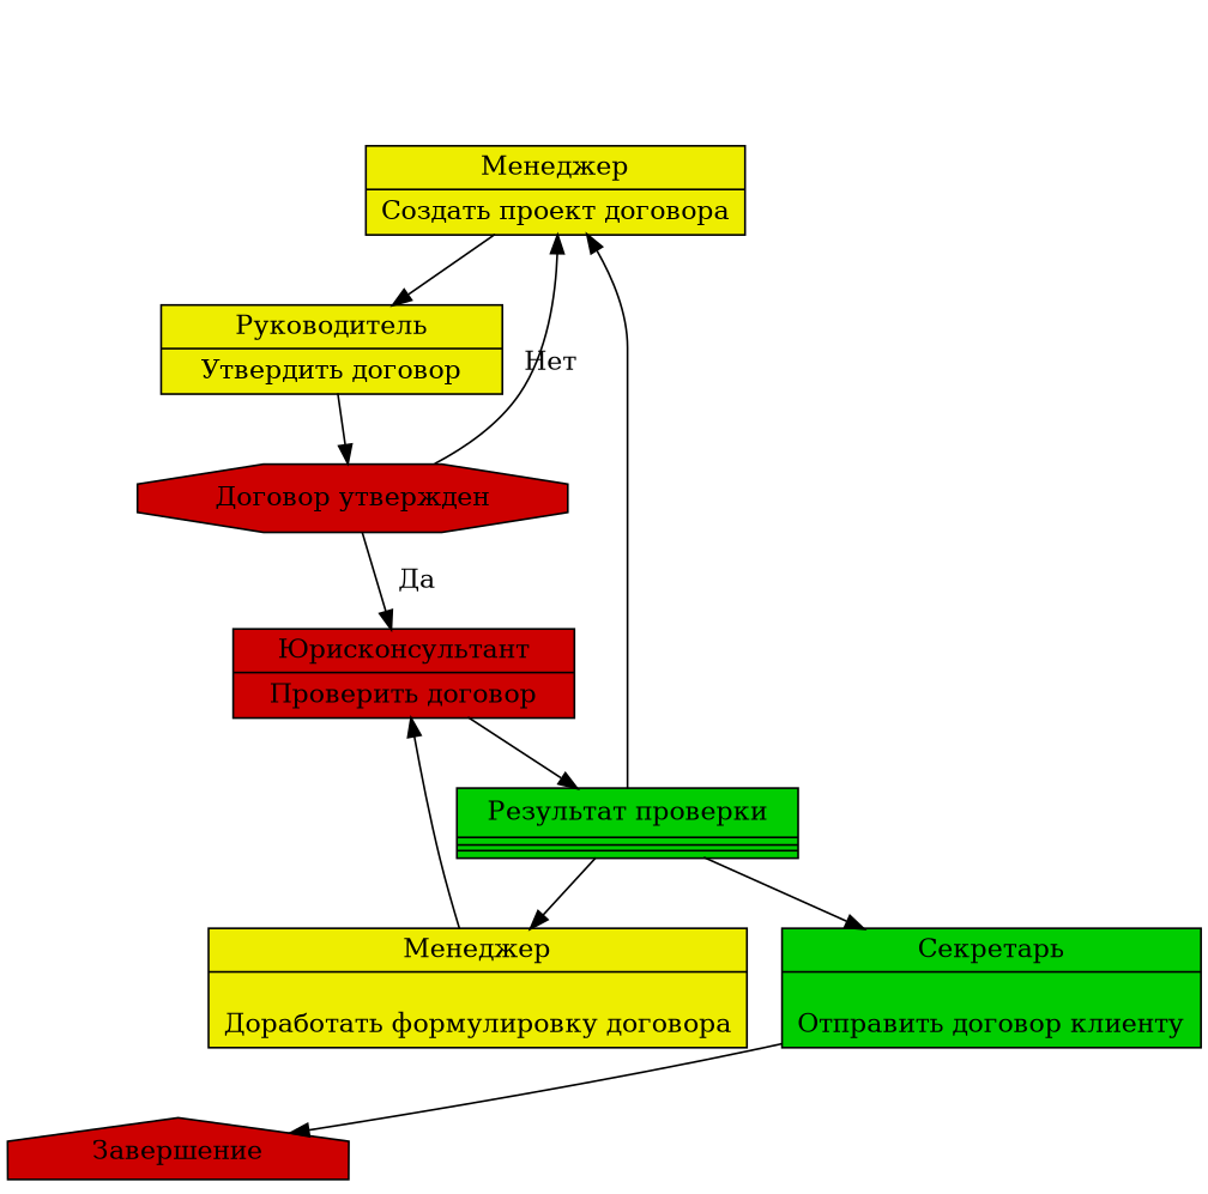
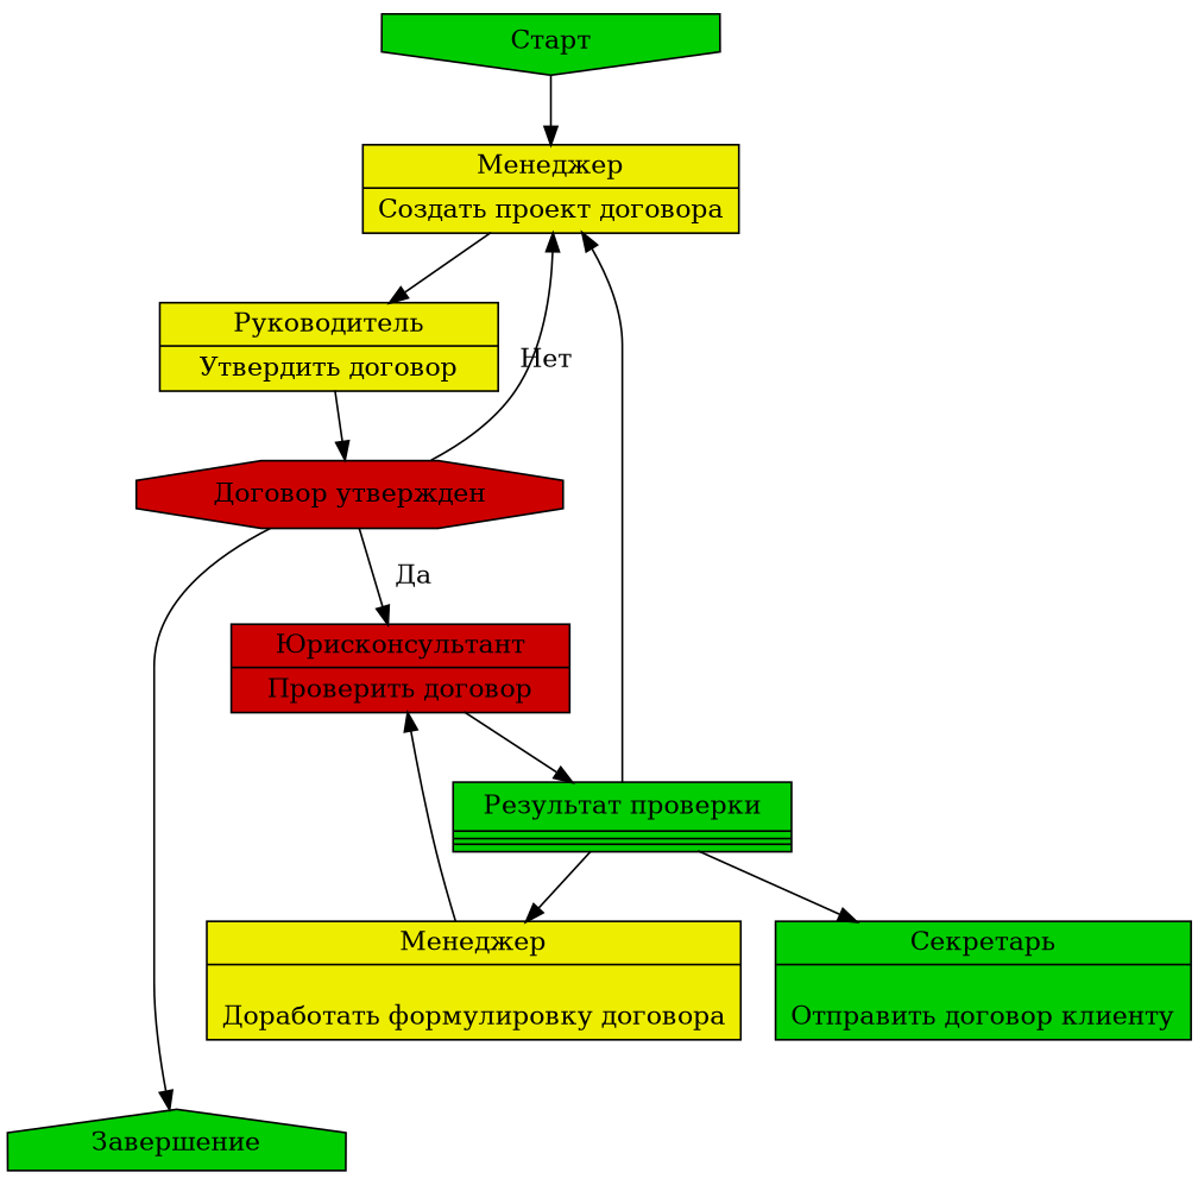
  digraph {
    node [fillcolor=green3 shape=record style=filled]
+   n1 [label="Старт" shape=invhouse width=2.5]
    n2 [fillcolor=yellow2 label="{ Менеджер | Создать&#160;проект&#160;договора }" width=2.5]
    n3 [fillcolor=yellow2 label="{ Руководитель | Утвердить&#160;договор}" width=2.5]
    n4 [fillcolor=red3 label="Договор утвержден" shape=octagon width=2.5]
    n5 [fillcolor=red3 label="{ Юрисконсультант | Проверить&#160;договор}" width=2.5]
    n6 [label="{ Результат&#160;проверки | \n			<f0>Изменение&#160;условий&#160;договора |\n			<f1>Изменение&#160;формулировок |\n			<f2>Без&#160;изменений}" width=2.5]
    n7 [fillcolor=yellow2 label="{ Менеджер |\n			Доработать&#160;формулировку&#160;договора }" width=2.5]
    n8 [label="{ Секретарь |\n			Отправить&#160;договор&#160;клиенту }" width=2.5]
-   n9 [fillcolor=red3 label="Завершение" shape=house width=2.5]
+   n9 [label="Завершение" shape=house width=2.5]
+   n1 -> n2
    n2 -> n3
    n3 -> n4
    n4 -> n2 [xlabel="Нет    "]
    n4 -> n5 [label="  Да"]
    n5 -> n6
    n6 -> n2 [tailport=f0]
    n6 -> n7 [tailport="f1:e"]
    n6 -> n8 [tailport=f2]
    n7 -> n5
-   n8 -> n9
+   n4 -> n9
  }
